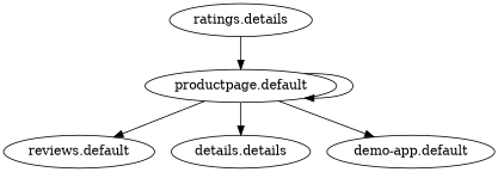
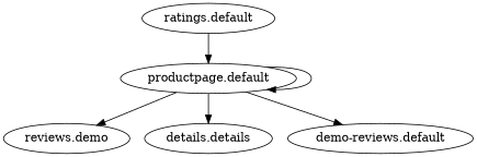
  digraph {
    "productpage.default"
-   "reviews.default"
+   "reviews.default" [label="reviews.demo"]
    n3 [label="details.details"]
-   "demo-app.default"
-   "ratings.default" [label="ratings.details"]
+   "demo-app.default" [label="demo-reviews.default"]
+   "ratings.default"
    "productpage.default" -> "productpage.default"
    "productpage.default" -> "reviews.default"
    "productpage.default" -> n3
    "productpage.default" -> "demo-app.default"
    "ratings.default" -> "productpage.default"
  }
